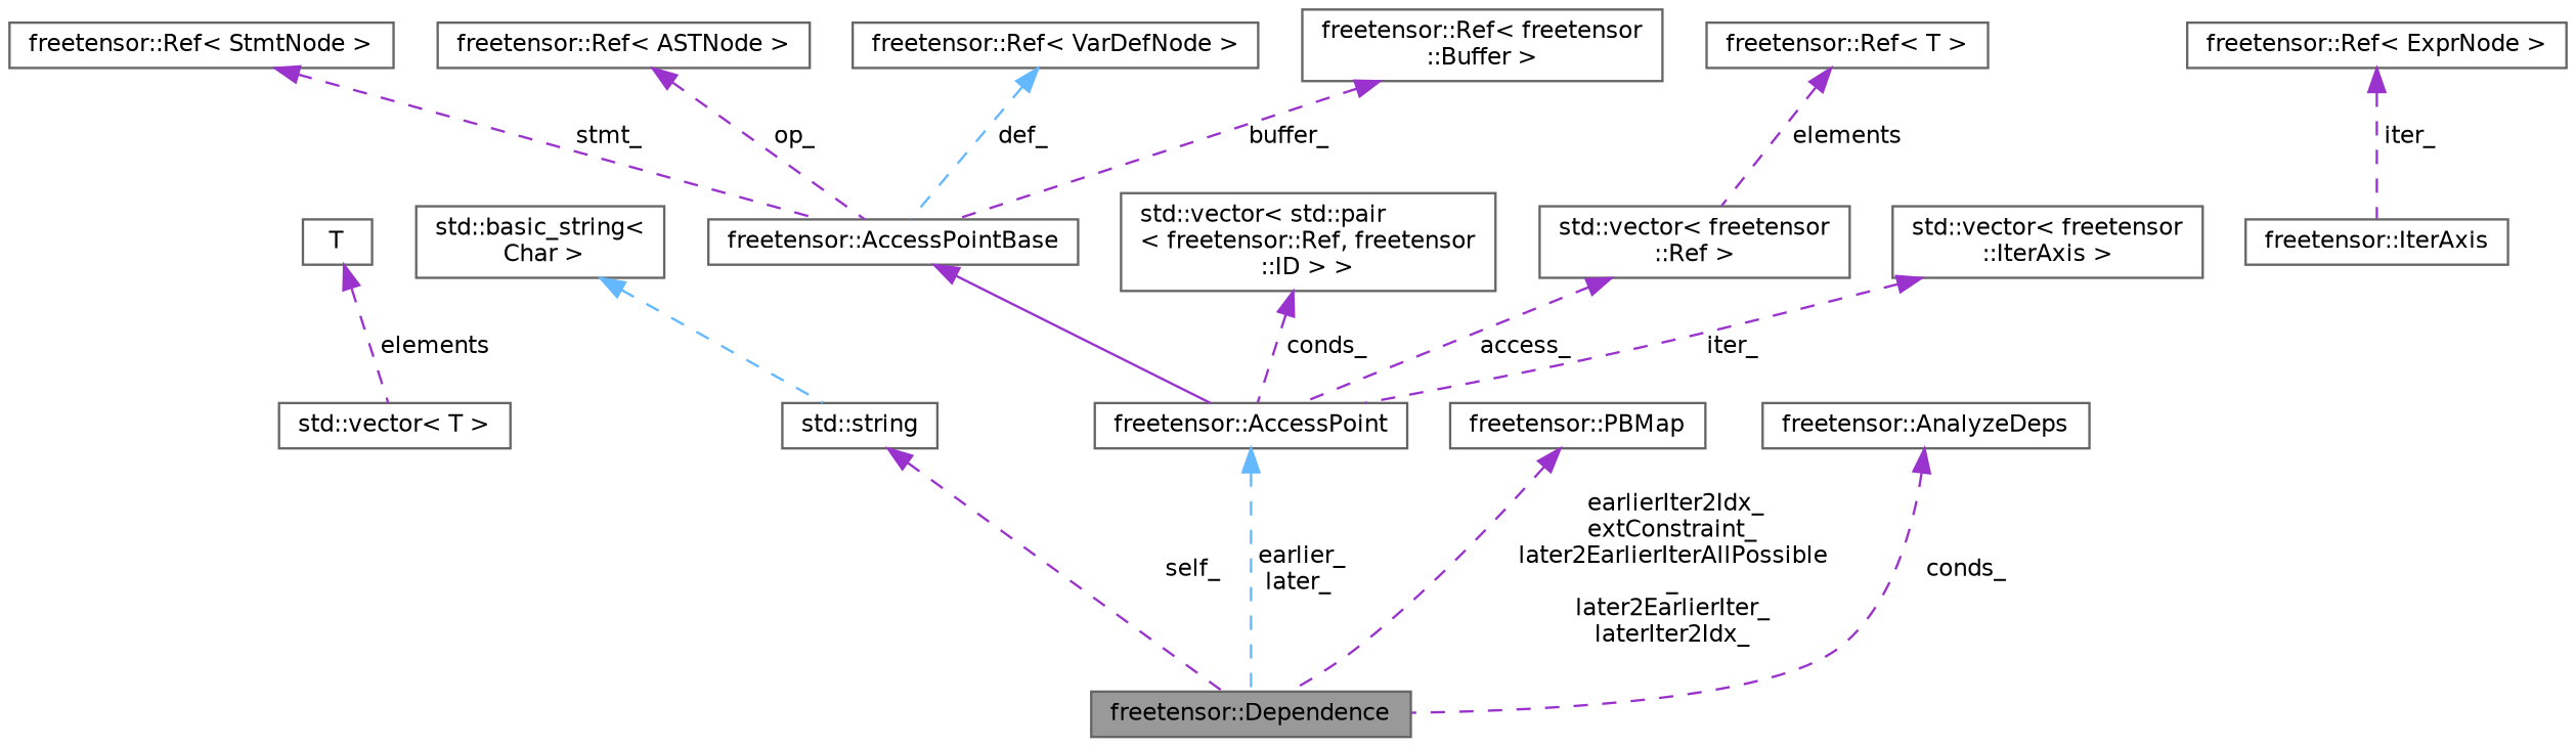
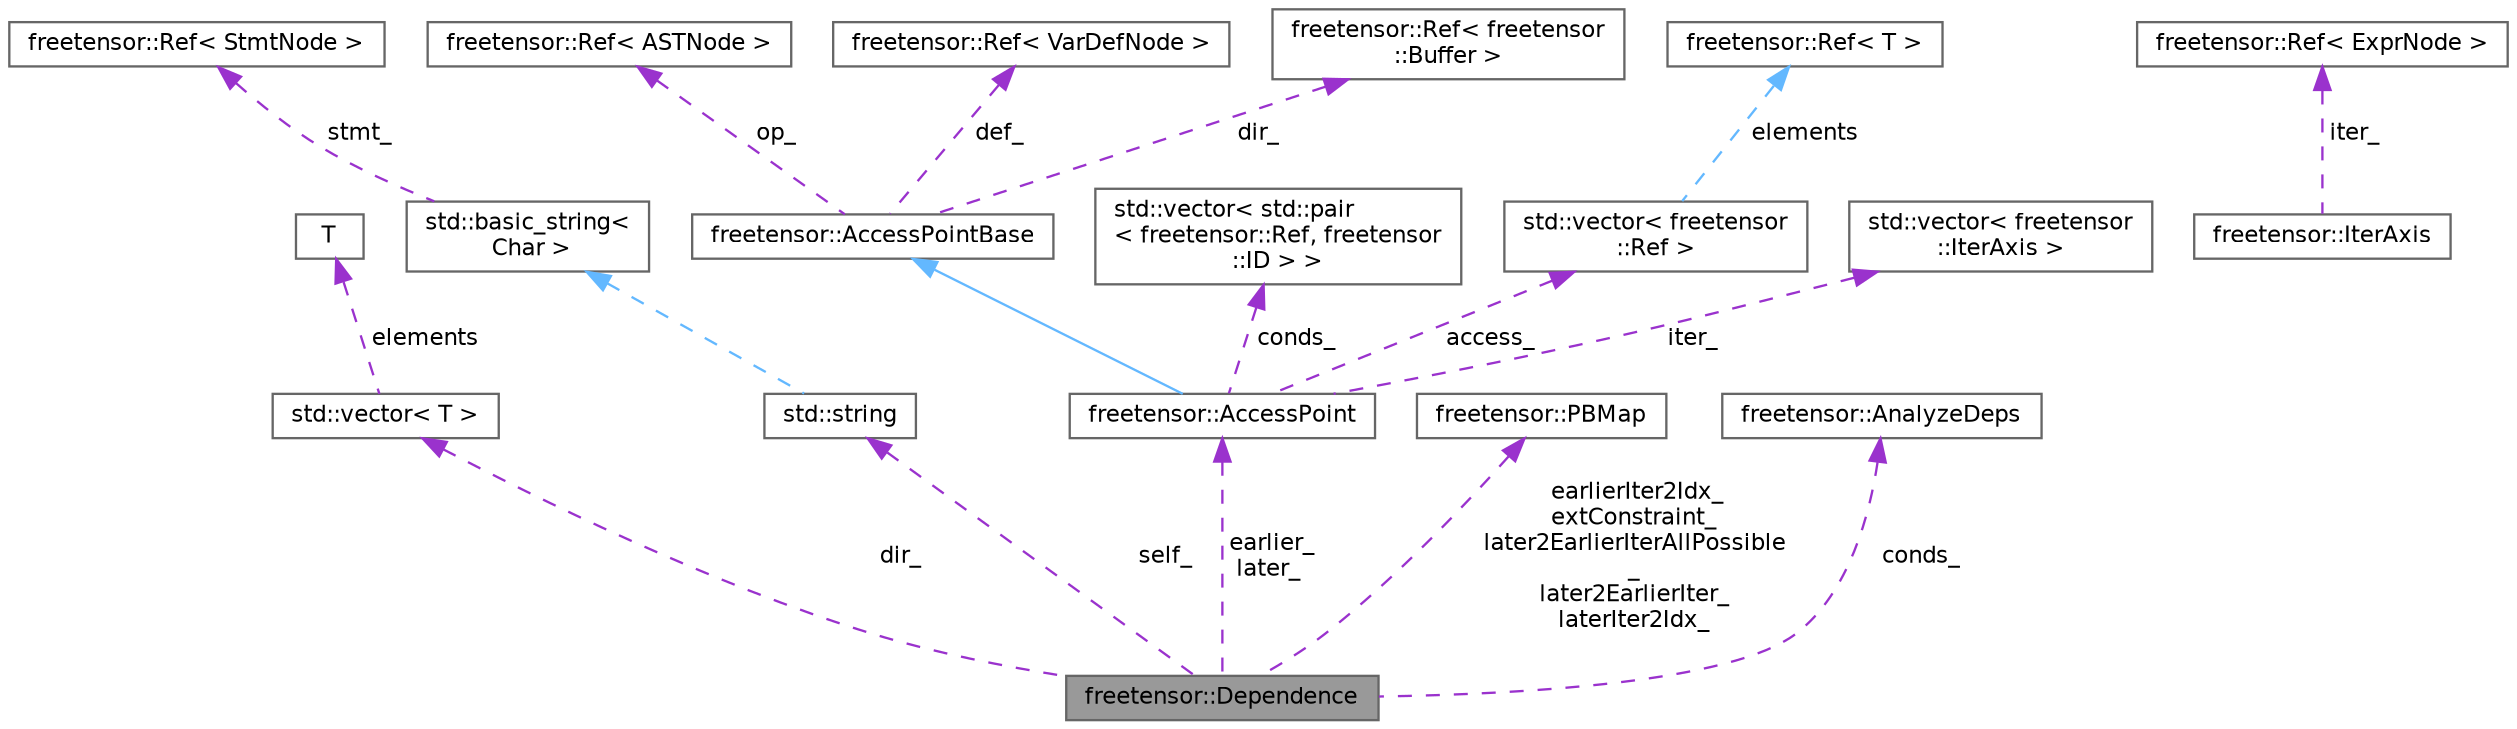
  digraph {
    rankdir=TB
    node [color=gray40 fillcolor=white fontname=Helvetica fontsize=10 shape=box style=filled]
    edge [color=darkorchid3 dir=back fontname=Helvetica fontsize=10 labelfontname=Helvetica labelfontsize=10 style=dashed]
    n1 [fillcolor=grey60 fontcolor=black height=0.2 label="freetensor::Dependence" width=0.4]
    n2 [height=0.2 label="std::vector\< T \>" width=0.4]
    n3 [height=0.2 label=T width=0.4]
    n4 [height=0.2 label="std::string" width=0.4]
    n5 [height=0.2 label="std::basic_string\<\l Char \>" width=0.4]
    n6 [height=0.2 label="freetensor::AccessPoint" width=0.4]
    n7 [height=0.2 label="freetensor::AccessPointBase" width=0.4]
    n8 [height=0.2 label="freetensor::Ref\< ASTNode \>" width=0.4]
    n9 [height=0.2 label="freetensor::Ref\< StmtNode \>" width=0.4]
    n10 [height=0.2 label="freetensor::Ref\< VarDefNode \>" width=0.4]
    n11 [height=0.2 label="freetensor::Ref\< freetensor\l::Buffer \>" width=0.4]
    n12 [height=0.2 label="std::vector\< freetensor\l::IterAxis \>" width=0.4]
    n13 [height=0.2 label="freetensor::IterAxis" width=0.4]
    n14 [height=0.2 label="freetensor::Ref\< ExprNode \>" width=0.4]
    n15 [height=0.2 label="std::vector\< freetensor\l::Ref \>" width=0.4]
    n16 [height=0.2 label="freetensor::Ref\< T \>" width=0.4]
    n17 [height=0.2 label="std::vector\< std::pair\l\< freetensor::Ref, freetensor\l::ID \> \>" width=0.4]
    n18 [height=0.2 label="freetensor::PBMap" width=0.4]
    n19 [height=0.2 label="freetensor::AnalyzeDeps" width=0.4]
+   n2 -> n1 [label=" dir_"]
    n3 -> n2 [label=" elements"]
    n4 -> n1 [label=" self_"]
    n5 -> n4 [color=steelblue1]
-   n6 -> n1 [color=steelblue1 label=" earlier_\nlater_"]
-   n7 -> n6 [style=solid]
+   n6 -> n1 [label=" earlier_\nlater_"]
+   n7 -> n6 [color=steelblue1 style=solid]
    n8 -> n7 [label=" op_"]
-   n9 -> n7 [label=" stmt_"]
-   n10 -> n7 [color=steelblue1 label=" def_"]
-   n11 -> n7 [label=" buffer_"]
+   n9 -> n5 [label=" stmt_"]
+   n10 -> n7 [label=" def_"]
+   n11 -> n7 [label=" dir_"]
    n12 -> n6 [label=" iter_"]
    n14 -> n13 [label=" iter_"]
    n15 -> n6 [label=" access_"]
-   n16 -> n15 [label=" elements"]
+   n16 -> n15 [color=steelblue1 label=" elements"]
    n17 -> n6 [label=" conds_"]
    n18 -> n1 [label=" earlierIter2Idx_\nextConstraint_\nlater2EarlierIterAllPossible\l_\nlater2EarlierIter_\nlaterIter2Idx_"]
    n19 -> n1 [label=" conds_"]
  }
